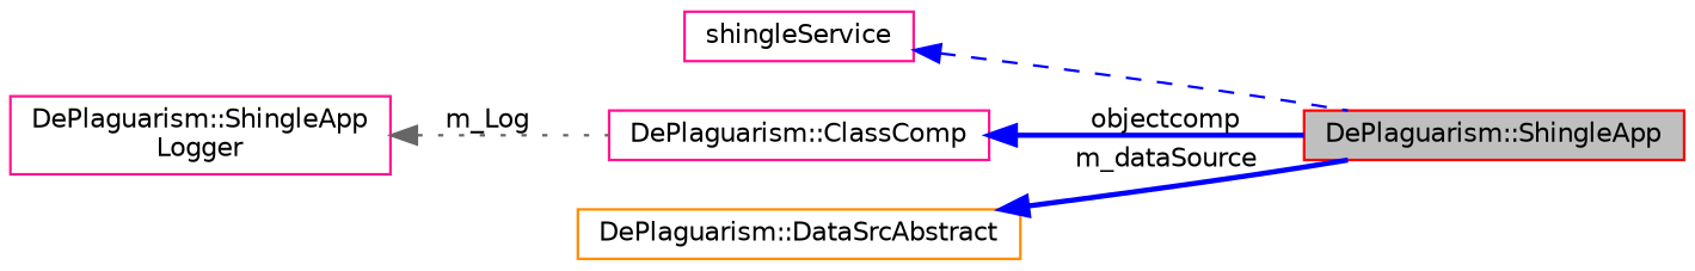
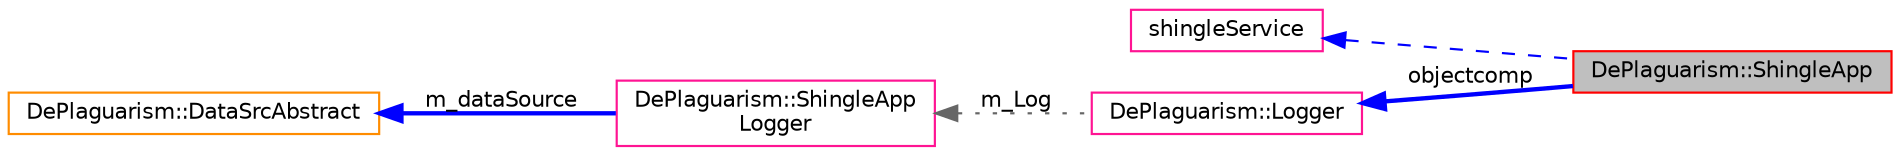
  digraph {
    rankdir=LR
    node [color=deeppink fillcolor=white fontname=Helvetica fontsize=10 shape=record style=filled]
    edge [color=blue dir=back fontname=Helvetica fontsize=10 labelfontname=Helvetica labelfontsize=10 style=bold]
    n1 [color=red fillcolor=grey75 fontcolor=black height=0.2 label="DePlaguarism::ShingleApp" width=0.4]
    n2 [height=0.2 label=shingleService width=0.4]
-   n3 [height=0.2 label="DePlaguarism::ClassComp" width=0.4]
+   n3 [height=0.2 label="DePlaguarism::Logger" width=0.4]
    n4 [height=0.2 label="DePlaguarism::ShingleApp\lLogger" width=0.4]
    n5 [color=darkorange height=0.2 label="DePlaguarism::DataSrcAbstract" width=0.4]
    n2 -> n1 [style=dashed]
    n3 -> n1 [label=" objectcomp"]
    n4 -> n3 [color=gray40 label=" m_Log" style=dotted]
-   n5 -> n1 [label=" m_dataSource"]
+   n5 -> n4 [label=" m_dataSource"]
  }
